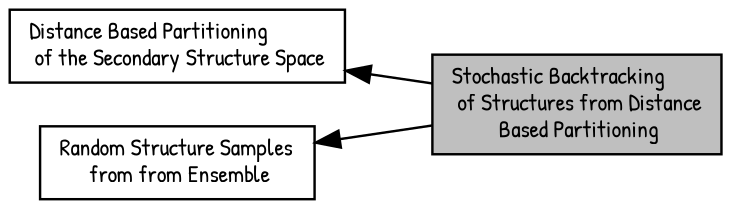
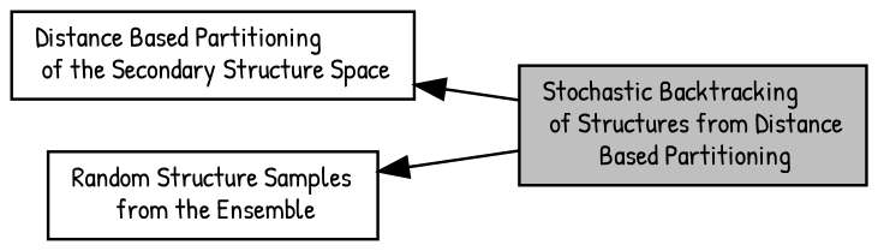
  digraph {
    rankdir=LR
    fontname="Patrick Hand"
    node [color=black fontname="Patrick Hand" fontsize=10 shape=box]
    edge [dir=back fontname="Patrick Hand" fontsize=10 labelfontname=Helvetica labelfontsize=10 shape=plaintext style=solid]
    n1 [fillcolor=grey75 fontcolor=black height=0.2 label="Stochastic Backtracking\l of Structures from Distance\l Based Partitioning" style=filled width=0.4]
    n2 [height=0.2 label="Distance Based Partitioning\l of the Secondary Structure Space" width=0.4]
-   n3 [height=0.2 label="Random Structure Samples\l from from Ensemble" width=0.4]
+   n3 [height=0.2 label="Random Structure Samples\l from the Ensemble" width=0.4]
    n2 -> n1
    n3 -> n1
  }
